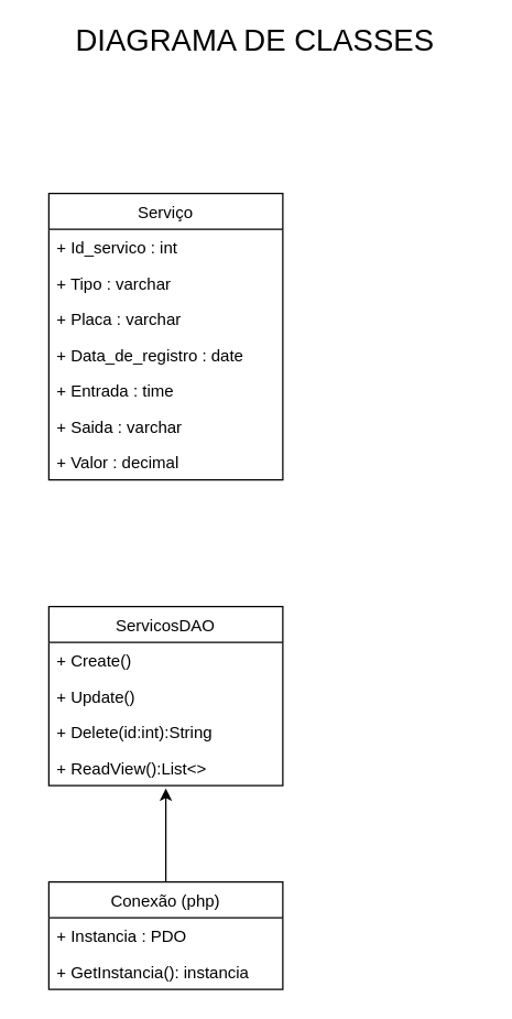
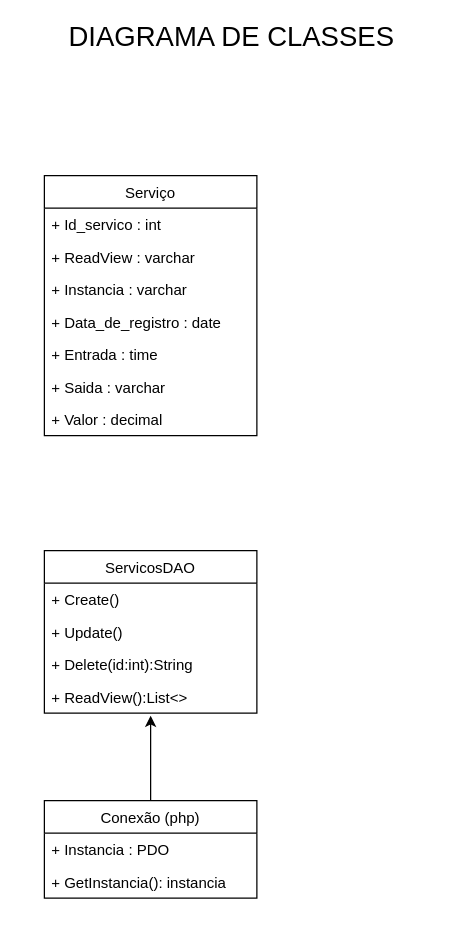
  <mxCell id="0" />
  <mxCell id="1" parent="0" />
  <mxCell id="2" value="Serviço" style="swimlane;fontStyle=0;childLayout=stackLayout;horizontal=1;startSize=26;fillColor=none;horizontalStack=0;resizeParent=1;resizeParentMax=0;resizeLast=0;collapsible=1;marginBottom=0;" vertex="1" parent="1"><mxGeometry x="35" y="140" width="170" height="208" as="geometry" /></mxCell>
  <mxCell id="3" value="+ Id_servico : int" style="text;strokeColor=none;fillColor=none;align=left;verticalAlign=top;spacingLeft=4;spacingRight=4;overflow=hidden;rotatable=0;points=[[0,0.5],[1,0.5]];portConstraint=eastwest;" vertex="1" parent="2"><mxGeometry y="26" width="170" height="26" as="geometry" /></mxCell>
- <mxCell id="4" value="+ Tipo : varchar" style="text;strokeColor=none;fillColor=none;align=left;verticalAlign=top;spacingLeft=4;spacingRight=4;overflow=hidden;rotatable=0;points=[[0,0.5],[1,0.5]];portConstraint=eastwest;" vertex="1" parent="2"><mxGeometry y="52" width="170" height="26" as="geometry" /></mxCell>
- <mxCell id="5" value="+ Placa : varchar" style="text;strokeColor=none;fillColor=none;align=left;verticalAlign=top;spacingLeft=4;spacingRight=4;overflow=hidden;rotatable=0;points=[[0,0.5],[1,0.5]];portConstraint=eastwest;" vertex="1" parent="2"><mxGeometry y="78" width="170" height="26" as="geometry" /></mxCell>
+ <mxCell id="4" value="+ ReadView : varchar" style="text;strokeColor=none;fillColor=none;align=left;verticalAlign=top;spacingLeft=4;spacingRight=4;overflow=hidden;rotatable=0;points=[[0,0.5],[1,0.5]];portConstraint=eastwest;" vertex="1" parent="2"><mxGeometry y="52" width="170" height="26" as="geometry" /></mxCell>
+ <mxCell id="5" value="+ Instancia : varchar" style="text;strokeColor=none;fillColor=none;align=left;verticalAlign=top;spacingLeft=4;spacingRight=4;overflow=hidden;rotatable=0;points=[[0,0.5],[1,0.5]];portConstraint=eastwest;" vertex="1" parent="2"><mxGeometry y="78" width="170" height="26" as="geometry" /></mxCell>
  <mxCell id="6" value="+ Data_de_registro : date" style="text;strokeColor=none;fillColor=none;align=left;verticalAlign=top;spacingLeft=4;spacingRight=4;overflow=hidden;rotatable=0;points=[[0,0.5],[1,0.5]];portConstraint=eastwest;" vertex="1" parent="2"><mxGeometry y="104" width="170" height="26" as="geometry" /></mxCell>
  <mxCell id="7" value="+ Entrada : time" style="text;strokeColor=none;fillColor=none;align=left;verticalAlign=top;spacingLeft=4;spacingRight=4;overflow=hidden;rotatable=0;points=[[0,0.5],[1,0.5]];portConstraint=eastwest;" vertex="1" parent="2"><mxGeometry y="130" width="170" height="26" as="geometry" /></mxCell>
  <mxCell id="8" value="+ Saida : varchar" style="text;strokeColor=none;fillColor=none;align=left;verticalAlign=top;spacingLeft=4;spacingRight=4;overflow=hidden;rotatable=0;points=[[0,0.5],[1,0.5]];portConstraint=eastwest;" vertex="1" parent="2"><mxGeometry y="156" width="170" height="26" as="geometry" /></mxCell>
  <mxCell id="9" value="+ Valor : decimal" style="text;strokeColor=none;fillColor=none;align=left;verticalAlign=top;spacingLeft=4;spacingRight=4;overflow=hidden;rotatable=0;points=[[0,0.5],[1,0.5]];portConstraint=eastwest;" vertex="1" parent="2"><mxGeometry y="182" width="170" height="26" as="geometry" /></mxCell>
  <mxCell id="10" value="ServicosDAO" style="swimlane;fontStyle=0;childLayout=stackLayout;horizontal=1;startSize=26;fillColor=none;horizontalStack=0;resizeParent=1;resizeParentMax=0;resizeLast=0;collapsible=1;marginBottom=0;" vertex="1" parent="1"><mxGeometry x="35" y="440" width="170" height="130" as="geometry" /></mxCell>
  <mxCell id="11" value="+ Create()" style="text;strokeColor=none;fillColor=none;align=left;verticalAlign=top;spacingLeft=4;spacingRight=4;overflow=hidden;rotatable=0;points=[[0,0.5],[1,0.5]];portConstraint=eastwest;" vertex="1" parent="10"><mxGeometry y="26" width="170" height="26" as="geometry" /></mxCell>
  <mxCell id="12" value="+ Update()" style="text;strokeColor=none;fillColor=none;align=left;verticalAlign=top;spacingLeft=4;spacingRight=4;overflow=hidden;rotatable=0;points=[[0,0.5],[1,0.5]];portConstraint=eastwest;" vertex="1" parent="10"><mxGeometry y="52" width="170" height="26" as="geometry" /></mxCell>
  <mxCell id="13" value="+ Delete(id:int):String" style="text;strokeColor=none;fillColor=none;align=left;verticalAlign=top;spacingLeft=4;spacingRight=4;overflow=hidden;rotatable=0;points=[[0,0.5],[1,0.5]];portConstraint=eastwest;" vertex="1" parent="10"><mxGeometry y="78" width="170" height="26" as="geometry" /></mxCell>
  <mxCell id="14" value="+ ReadView():List&lt;&gt;" style="text;strokeColor=none;fillColor=none;align=left;verticalAlign=top;spacingLeft=4;spacingRight=4;overflow=hidden;rotatable=0;points=[[0,0.5],[1,0.5]];portConstraint=eastwest;" vertex="1" parent="10"><mxGeometry y="104" width="170" height="26" as="geometry" /></mxCell>
  <mxCell id="15" value="Conexão (php)" style="swimlane;fontStyle=0;childLayout=stackLayout;horizontal=1;startSize=26;fillColor=none;horizontalStack=0;resizeParent=1;resizeParentMax=0;resizeLast=0;collapsible=1;marginBottom=0;" vertex="1" parent="1"><mxGeometry x="35" y="640" width="170" height="78" as="geometry" /></mxCell>
  <mxCell id="16" value="+ Instancia : PDO" style="text;strokeColor=none;fillColor=none;align=left;verticalAlign=top;spacingLeft=4;spacingRight=4;overflow=hidden;rotatable=0;points=[[0,0.5],[1,0.5]];portConstraint=eastwest;" vertex="1" parent="15"><mxGeometry y="26" width="170" height="26" as="geometry" /></mxCell>
  <mxCell id="17" value="+ GetInstancia(): instancia" style="text;strokeColor=none;fillColor=none;align=left;verticalAlign=top;spacingLeft=4;spacingRight=4;overflow=hidden;rotatable=0;points=[[0,0.5],[1,0.5]];portConstraint=eastwest;" vertex="1" parent="15"><mxGeometry y="52" width="170" height="26" as="geometry" /></mxCell>
  <mxCell id="18" value="" style="endArrow=classic;html=1;exitX=0.5;exitY=0;exitDx=0;exitDy=0;entryX=0.5;entryY=1.077;entryDx=0;entryDy=0;entryPerimeter=0;" edge="1" parent="1" source="15" target="14"><mxGeometry width="50" height="50" relative="1" as="geometry"><mxPoint x="165" y="720" as="sourcePoint" /><mxPoint x="215" y="670" as="targetPoint" /></mxGeometry></mxCell>
  <mxCell id="19" value="&lt;font style=&quot;font-size: 22px&quot;&gt;DIAGRAMA DE CLASSES&lt;/font&gt;" style="text;html=1;strokeColor=none;fillColor=none;align=center;verticalAlign=middle;whiteSpace=wrap;rounded=0;" vertex="1" parent="1"><mxGeometry x="20" y="20" width="330" height="20" as="geometry" /></mxCell>
